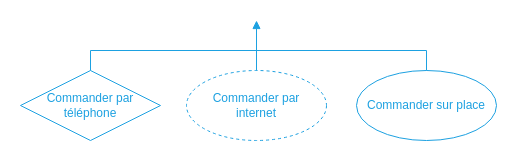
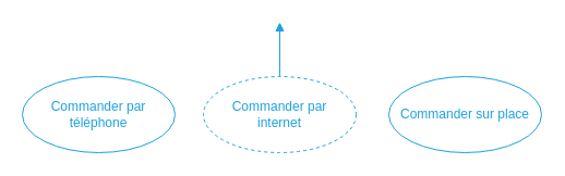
  <mxCell id="0" />
  <mxCell id="1" parent="0" />
- <mxCell id="2" value="&lt;font color=&quot;#1da1e1&quot;&gt;Commander par téléphone&lt;/font&gt;" style="rhombus;whiteSpace=wrap;html=1;fillColor=none;strokeColor=#1DA1E1;" vertex="1" parent="1"><mxGeometry x="20" y="70" width="140" height="70" as="geometry" /></mxCell>
+ <mxCell id="2" value="&lt;font color=&quot;#1da1e1&quot;&gt;Commander par téléphone&lt;/font&gt;" style="ellipse;whiteSpace=wrap;html=1;fillColor=none;strokeColor=#1DA1E1;" vertex="1" parent="1"><mxGeometry x="20" y="70" width="140" height="70" as="geometry" /></mxCell>
  <mxCell id="3" value="" style="edgeStyle=orthogonalEdgeStyle;rounded=0;orthogonalLoop=1;jettySize=auto;html=1;endArrow=block;endFill=1;strokeColor=#1DA1E1;" edge="1" parent="1" source="4"><mxGeometry relative="1" as="geometry"><mxPoint x="256" y="20" as="targetPoint" /></mxGeometry></mxCell>
  <mxCell id="4" value="&lt;font color=&quot;#1da1e1&quot;&gt;Commander par &lt;br&gt;internet&lt;/font&gt;" style="ellipse;whiteSpace=wrap;html=1;fillColor=none;strokeColor=#1DA1E1;dashed=1;" vertex="1" parent="1"><mxGeometry x="186" y="70" width="140" height="70" as="geometry" /></mxCell>
- <mxCell id="5" value="" style="edgeStyle=orthogonalEdgeStyle;rounded=0;orthogonalLoop=1;jettySize=auto;html=1;endArrow=none;endFill=0;strokeColor=#1DA1E1;" edge="1" parent="1" source="6" target="2"><mxGeometry relative="1" as="geometry"><mxPoint x="256" y="50" as="targetPoint" /><Array as="points"><mxPoint x="426" y="50" /><mxPoint x="90" y="50" /></Array></mxGeometry></mxCell>
  <mxCell id="6" value="&lt;font color=&quot;#1da1e1&quot;&gt;Commander sur place&lt;/font&gt;" style="ellipse;whiteSpace=wrap;html=1;fillColor=none;strokeColor=#1DA1E1;" vertex="1" parent="1"><mxGeometry x="356" y="70" width="140" height="70" as="geometry" /></mxCell>
